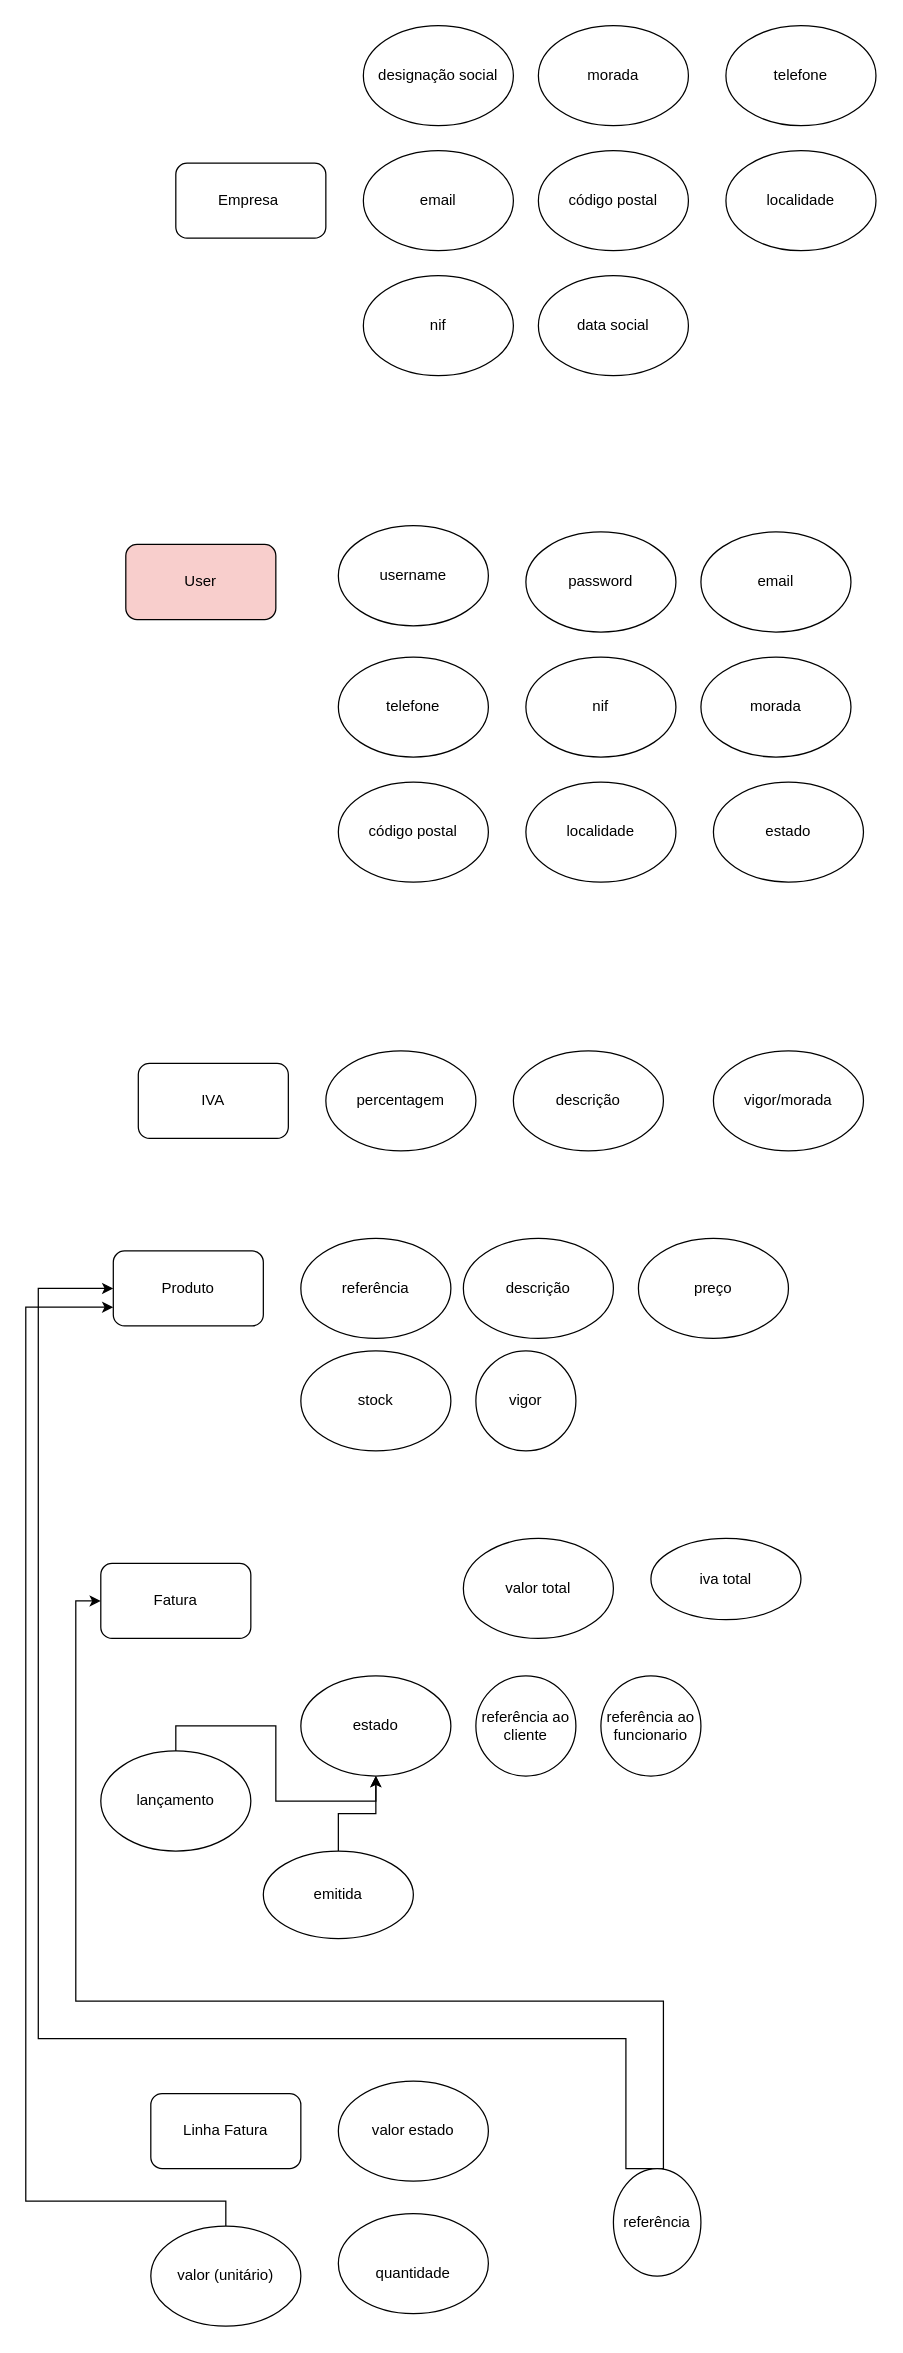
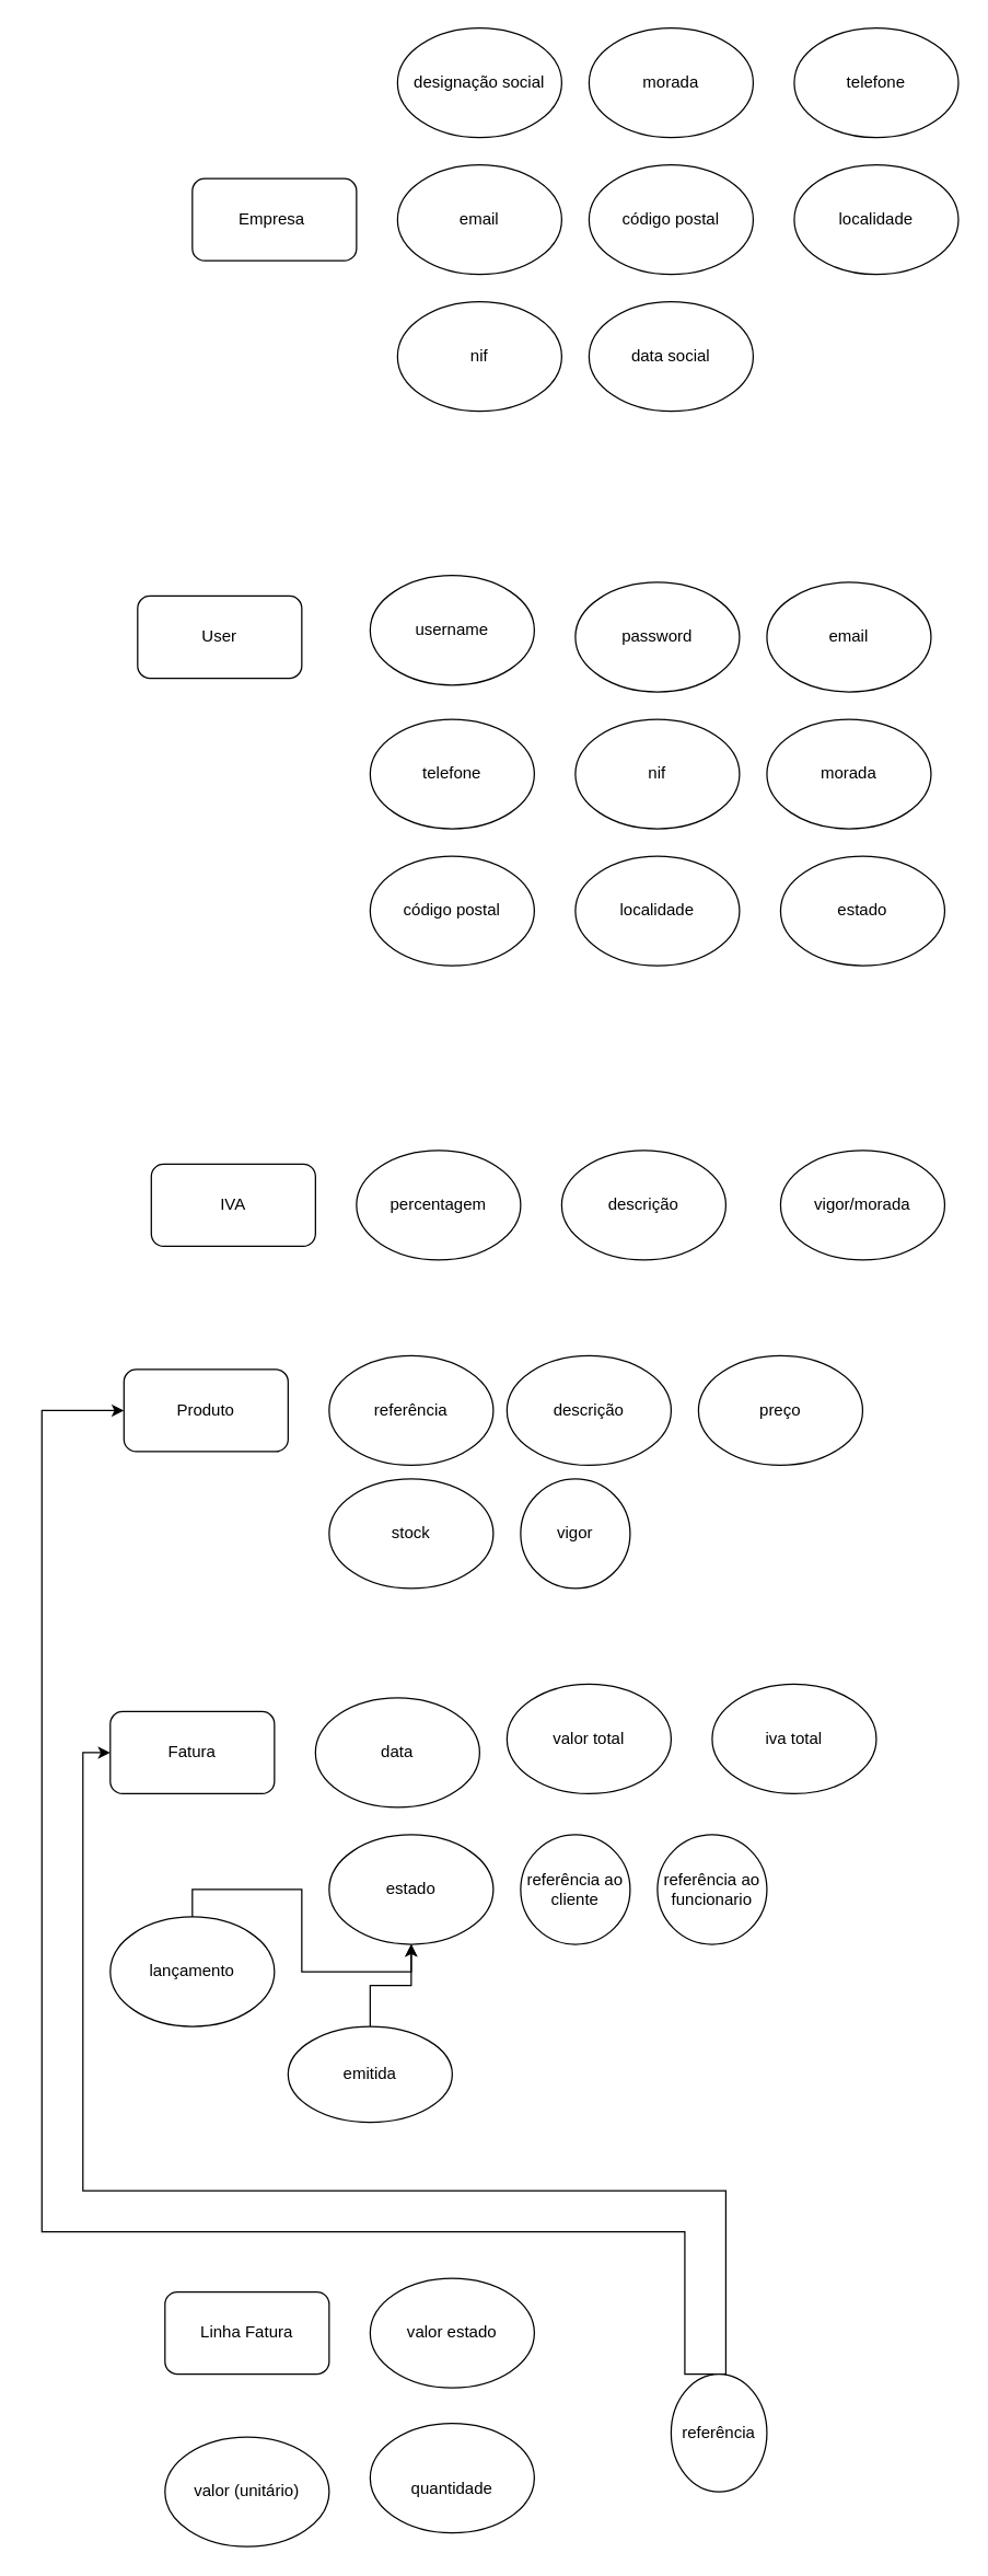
  <mxCell id="0" />
  <mxCell id="1" parent="0" />
  <mxCell id="2" value="Empresa&amp;nbsp;" style="rounded=1;whiteSpace=wrap;html=1;" vertex="1" parent="1"><mxGeometry x="140" y="130" width="120" height="60" as="geometry" /></mxCell>
  <mxCell id="3" value="designação social" style="ellipse;whiteSpace=wrap;html=1;" vertex="1" parent="1"><mxGeometry x="290" y="20" width="120" height="80" as="geometry" /></mxCell>
  <mxCell id="4" value="nif" style="ellipse;whiteSpace=wrap;html=1;" vertex="1" parent="1"><mxGeometry x="290" y="220" width="120" height="80" as="geometry" /></mxCell>
  <mxCell id="5" value="telefone" style="ellipse;whiteSpace=wrap;html=1;" vertex="1" parent="1"><mxGeometry x="580" y="20" width="120" height="80" as="geometry" /></mxCell>
  <mxCell id="6" value="&#10;&#10;email&#10;&#10;" style="ellipse;whiteSpace=wrap;html=1;" vertex="1" parent="1"><mxGeometry x="290" y="120" width="120" height="80" as="geometry" /></mxCell>
  <mxCell id="7" value="morada" style="ellipse;whiteSpace=wrap;html=1;" vertex="1" parent="1"><mxGeometry x="430" y="20" width="120" height="80" as="geometry" /></mxCell>
  <mxCell id="8" value="&#10;&#10;data social&#10;&#10;" style="ellipse;whiteSpace=wrap;html=1;" vertex="1" parent="1"><mxGeometry x="430" y="220" width="120" height="80" as="geometry" /></mxCell>
  <mxCell id="9" value="localidade" style="ellipse;whiteSpace=wrap;html=1;" vertex="1" parent="1"><mxGeometry x="580" y="120" width="120" height="80" as="geometry" /></mxCell>
  <mxCell id="10" value="código postal" style="ellipse;whiteSpace=wrap;html=1;" vertex="1" parent="1"><mxGeometry x="430" y="120" width="120" height="80" as="geometry" /></mxCell>
- <mxCell id="11" value="&#10;&#10;User&#10;&#10;" style="rounded=1;whiteSpace=wrap;html=1;fillColor=#f8cecc;" vertex="1" parent="1"><mxGeometry x="100" y="435" width="120" height="60" as="geometry" /></mxCell>
+ <mxCell id="11" value="&#10;&#10;User&#10;&#10;" style="rounded=1;whiteSpace=wrap;html=1;" vertex="1" parent="1"><mxGeometry x="100" y="435" width="120" height="60" as="geometry" /></mxCell>
  <mxCell id="12" value="&#10;&#10;percentagem&#10;&#10;" style="ellipse;whiteSpace=wrap;html=1;" vertex="1" parent="1"><mxGeometry x="260" y="840" width="120" height="80" as="geometry" /></mxCell>
  <mxCell id="13" value="telefone" style="ellipse;whiteSpace=wrap;html=1;" vertex="1" parent="1"><mxGeometry x="270" y="525" width="120" height="80" as="geometry" /></mxCell>
  <mxCell id="14" value="email" style="ellipse;whiteSpace=wrap;html=1;" vertex="1" parent="1"><mxGeometry x="560" y="425" width="120" height="80" as="geometry" /></mxCell>
  <mxCell id="15" value="password" style="ellipse;whiteSpace=wrap;html=1;" vertex="1" parent="1"><mxGeometry x="420" y="425" width="120" height="80" as="geometry" /></mxCell>
  <mxCell id="16" value="&#10;&#10;username&#10;&#10;" style="ellipse;whiteSpace=wrap;html=1;" vertex="1" parent="1"><mxGeometry x="270" y="420" width="120" height="80" as="geometry" /></mxCell>
  <mxCell id="17" value="nif" style="ellipse;whiteSpace=wrap;html=1;" vertex="1" parent="1"><mxGeometry x="420" y="525" width="120" height="80" as="geometry" /></mxCell>
  <mxCell id="18" value="morada" style="ellipse;whiteSpace=wrap;html=1;" vertex="1" parent="1"><mxGeometry x="560" y="525" width="120" height="80" as="geometry" /></mxCell>
  <mxCell id="19" value="código postal" style="ellipse;whiteSpace=wrap;html=1;" vertex="1" parent="1"><mxGeometry x="270" y="625" width="120" height="80" as="geometry" /></mxCell>
  <mxCell id="20" value="IVA" style="rounded=1;whiteSpace=wrap;html=1;" vertex="1" parent="1"><mxGeometry x="110" y="850" width="120" height="60" as="geometry" /></mxCell>
  <mxCell id="21" value="vigor/morada" style="ellipse;whiteSpace=wrap;html=1;" vertex="1" parent="1"><mxGeometry x="570" y="840" width="120" height="80" as="geometry" /></mxCell>
  <mxCell id="22" value="descrição" style="ellipse;whiteSpace=wrap;html=1;" vertex="1" parent="1"><mxGeometry x="410" y="840" width="120" height="80" as="geometry" /></mxCell>
  <mxCell id="23" value="Produto" style="rounded=1;whiteSpace=wrap;html=1;" vertex="1" parent="1"><mxGeometry x="90" y="1000" width="120" height="60" as="geometry" /></mxCell>
  <mxCell id="24" value="&#10;&#10;referência&#10;&#10;" style="ellipse;whiteSpace=wrap;html=1;" vertex="1" parent="1"><mxGeometry x="240" y="990" width="120" height="80" as="geometry" /></mxCell>
  <mxCell id="25" value="vigor" style="ellipse;whiteSpace=wrap;html=1;" vertex="1" parent="1"><mxGeometry x="380" y="1080" width="80" height="80" as="geometry" /></mxCell>
  <mxCell id="26" value="stock" style="ellipse;whiteSpace=wrap;html=1;" vertex="1" parent="1"><mxGeometry x="240" y="1080" width="120" height="80" as="geometry" /></mxCell>
  <mxCell id="27" value="preço" style="ellipse;whiteSpace=wrap;html=1;" vertex="1" parent="1"><mxGeometry x="510" y="990" width="120" height="80" as="geometry" /></mxCell>
  <mxCell id="28" value="descrição" style="ellipse;whiteSpace=wrap;html=1;" vertex="1" parent="1"><mxGeometry x="370" y="990" width="120" height="80" as="geometry" /></mxCell>
  <mxCell id="29" value="&#10;&#10;Fatura&#10;&#10;" style="rounded=1;whiteSpace=wrap;html=1;" vertex="1" parent="1"><mxGeometry x="80" y="1250" width="120" height="60" as="geometry" /></mxCell>
+ <mxCell id="30" value="&#10;&#10;data&#10;&#10;" style="ellipse;whiteSpace=wrap;html=1;" vertex="1" parent="1"><mxGeometry x="230" y="1240" width="120" height="80" as="geometry" /></mxCell>
  <mxCell id="31" style="edgeStyle=orthogonalEdgeStyle;rounded=0;orthogonalLoop=1;jettySize=auto;html=1;exitX=0.5;exitY=0;exitDx=0;exitDy=0;entryX=0.5;entryY=1;entryDx=0;entryDy=0;" edge="1" parent="1" source="32" target="35"><mxGeometry relative="1" as="geometry" /></mxCell>
  <mxCell id="32" value="lançamento" style="ellipse;whiteSpace=wrap;html=1;" vertex="1" parent="1"><mxGeometry x="80" y="1400" width="120" height="80" as="geometry" /></mxCell>
  <mxCell id="33" value="referência ao funcionario" style="ellipse;whiteSpace=wrap;html=1;" vertex="1" parent="1"><mxGeometry x="480" y="1340" width="80" height="80" as="geometry" /></mxCell>
  <mxCell id="34" value="referência ao cliente" style="ellipse;whiteSpace=wrap;html=1;" vertex="1" parent="1"><mxGeometry x="380" y="1340" width="80" height="80" as="geometry" /></mxCell>
  <mxCell id="35" value="&#10;&#10;estado&#10;&#10;" style="ellipse;whiteSpace=wrap;html=1;" vertex="1" parent="1"><mxGeometry x="240" y="1340" width="120" height="80" as="geometry" /></mxCell>
- <mxCell id="36" value="iva total" style="ellipse;whiteSpace=wrap;html=1;" vertex="1" parent="1"><mxGeometry x="520" y="1230" width="120" height="65" as="geometry" /></mxCell>
+ <mxCell id="36" value="iva total" style="ellipse;whiteSpace=wrap;html=1;" vertex="1" parent="1"><mxGeometry x="520" y="1230" width="120" height="80" as="geometry" /></mxCell>
  <mxCell id="37" value="&#10;&#10;valor total&#10;&#10;" style="ellipse;whiteSpace=wrap;html=1;" vertex="1" parent="1"><mxGeometry x="370" y="1230" width="120" height="80" as="geometry" /></mxCell>
  <mxCell id="38" style="edgeStyle=orthogonalEdgeStyle;rounded=0;orthogonalLoop=1;jettySize=auto;html=1;exitX=0.5;exitY=0;exitDx=0;exitDy=0;entryX=0.5;entryY=1;entryDx=0;entryDy=0;" edge="1" parent="1" source="39" target="35"><mxGeometry relative="1" as="geometry" /></mxCell>
  <mxCell id="39" value="emitida" style="ellipse;whiteSpace=wrap;html=1;" vertex="1" parent="1"><mxGeometry x="210" y="1480" width="120" height="70" as="geometry" /></mxCell>
  <mxCell id="40" value="&amp;nbsp;Linha Fatura&amp;nbsp;" style="rounded=1;whiteSpace=wrap;html=1;" vertex="1" parent="1"><mxGeometry x="120" y="1674" width="120" height="60" as="geometry" /></mxCell>
  <mxCell id="41" value="&lt;br&gt;quantidade" style="ellipse;whiteSpace=wrap;html=1;" vertex="1" parent="1"><mxGeometry x="270" y="1770" width="120" height="80" as="geometry" /></mxCell>
- <mxCell id="42" style="edgeStyle=orthogonalEdgeStyle;rounded=0;orthogonalLoop=1;jettySize=auto;html=1;exitX=0.5;exitY=0;exitDx=0;exitDy=0;entryX=0;entryY=0.75;entryDx=0;entryDy=0;" edge="1" parent="1" source="43" target="23"><mxGeometry relative="1" as="geometry"><Array as="points"><mxPoint x="20" y="1760" /><mxPoint x="20" y="1045" /></Array></mxGeometry></mxCell>
  <mxCell id="43" value="&#10;&#10;valor (unitário)&#10;&#10;" style="ellipse;whiteSpace=wrap;html=1;" vertex="1" parent="1"><mxGeometry x="120" y="1780" width="120" height="80" as="geometry" /></mxCell>
  <mxCell id="44" value="&#10;&#10;valor estado&#10;&#10;" style="ellipse;whiteSpace=wrap;html=1;" vertex="1" parent="1"><mxGeometry x="270" y="1664" width="120" height="80" as="geometry" /></mxCell>
  <mxCell id="45" style="edgeStyle=orthogonalEdgeStyle;rounded=0;orthogonalLoop=1;jettySize=auto;html=1;exitX=0.5;exitY=0;exitDx=0;exitDy=0;entryX=0;entryY=0.5;entryDx=0;entryDy=0;" edge="1" parent="1" source="47" target="29"><mxGeometry relative="1" as="geometry"><Array as="points"><mxPoint x="530" y="1600" /><mxPoint x="60" y="1600" /><mxPoint x="60" y="1280" /></Array></mxGeometry></mxCell>
  <mxCell id="46" style="edgeStyle=orthogonalEdgeStyle;rounded=0;orthogonalLoop=1;jettySize=auto;html=1;exitX=0.5;exitY=0;exitDx=0;exitDy=0;entryX=0;entryY=0.5;entryDx=0;entryDy=0;" edge="1" parent="1" source="47" target="23"><mxGeometry relative="1" as="geometry"><Array as="points"><mxPoint x="500" y="1734" /><mxPoint x="500" y="1630" /><mxPoint x="30" y="1630" /><mxPoint x="30" y="1030" /></Array></mxGeometry></mxCell>
  <mxCell id="47" value="&#10;&#10; referência&#10;&#10;" style="ellipse;whiteSpace=wrap;html=1;" vertex="1" parent="1"><mxGeometry x="490" y="1734" width="70" height="86" as="geometry" /></mxCell>
  <mxCell id="48" value="localidade" style="ellipse;whiteSpace=wrap;html=1;" vertex="1" parent="1"><mxGeometry x="420" y="625" width="120" height="80" as="geometry" /></mxCell>
  <mxCell id="49" value="estado" style="ellipse;whiteSpace=wrap;html=1;" vertex="1" parent="1"><mxGeometry x="570" y="625" width="120" height="80" as="geometry" /></mxCell>
